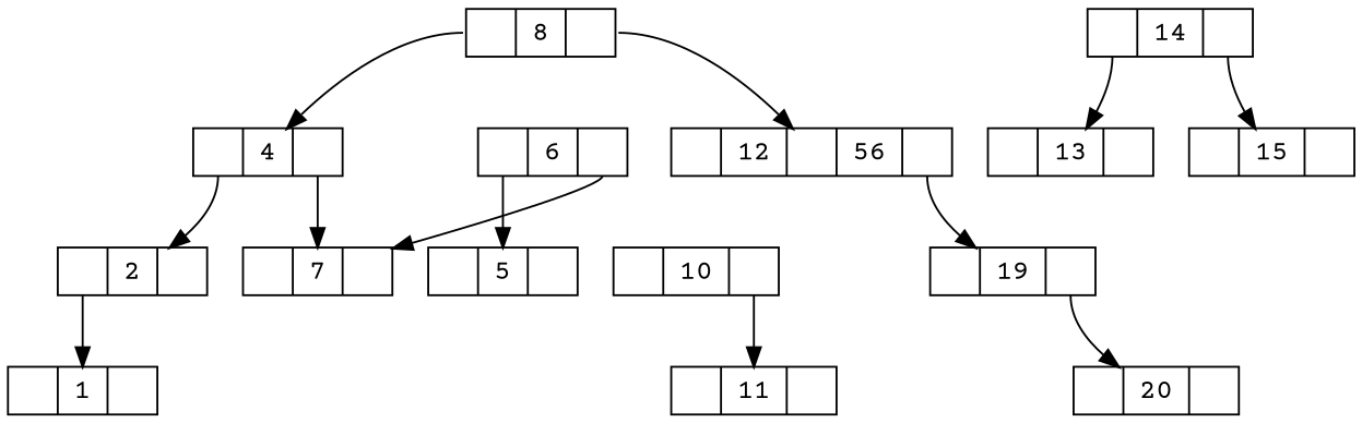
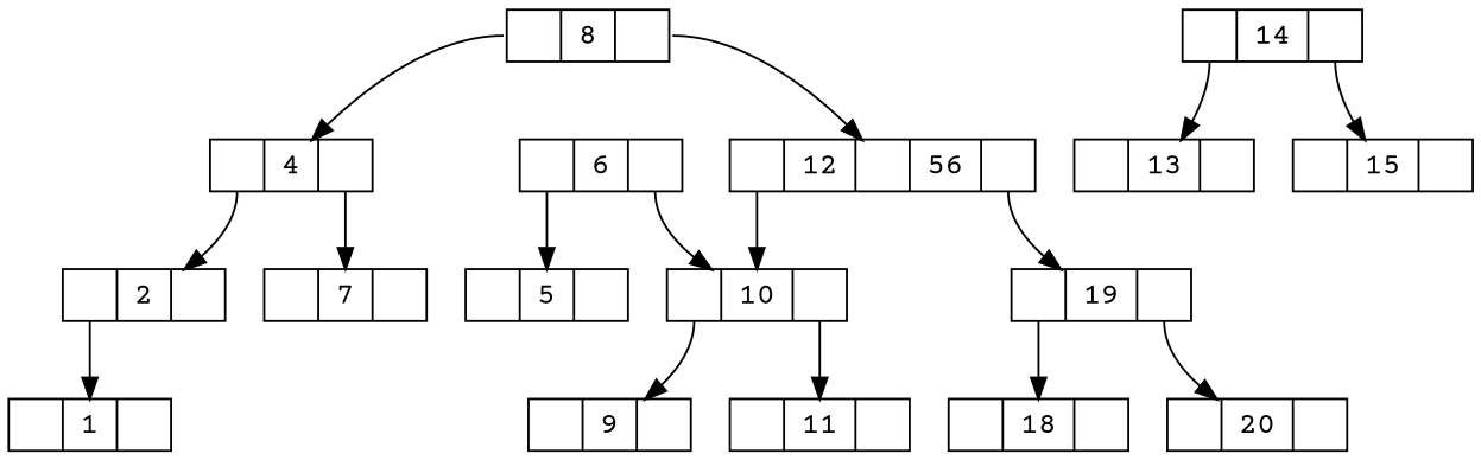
  digraph {
    fontname="Courier Prime"
    node [fontname="Courier Prime" shape=record]
    edge [fontname="Courier Prime" tailport=f0]
    n1 [height=.1 label="<f0> | <f1> 8| <f2>"]
    n2 [height=.1 label="<f0> | <f1> 12| <f2>| <f3> 56| <f4>"]
    n3 [height=.1 label="<f0> | <f1> 4| <f2>"]
    n4 [height=.1 label="<f0> | <f1> 19| <f2>"]
    n5 [height=.1 label="<f0> | <f1> 10| <f2>"]
    n6 [height=.1 label="<f0> | <f1> 2| <f2>"]
    n7 [height=.1 label="<f0> | <f1> 7| <f2>"]
    n8 [height=.1 label="<f0> | <f1> 20| <f2>"]
+   n9 [height=.1 label="<f0> | <f1> 18| <f2>"]
    n10 [height=.1 label="<f0> | <f1> 14| <f2>"]
    n11 [height=.1 label="<f0> | <f1> 15| <f2>"]
    n12 [height=.1 label="<f0> | <f1> 13| <f2>"]
    n13 [height=.1 label="<f0> | <f1> 11| <f2>"]
+   n14 [height=.1 label="<f0> | <f1> 9| <f2>"]
    n15 [height=.1 label="<f0> | <f1> 6| <f2>"]
    n16 [height=.1 label="<f0> | <f1> 5| <f2>"]
    n17 [height=.1 label="<f0> | <f1> 1| <f2>"]
    n1 -> n2 [tailport=f2]
    n1 -> n3
    n2 -> n4 [tailport=f4]
+   n2 -> n5
    n3 -> n6
    n3 -> n7 [tailport=f2]
    n4 -> n8 [tailport=f2]
+   n4 -> n9
    n5 -> n13 [tailport=f2]
+   n5 -> n14
    n6 -> n17
    n10 -> n11 [tailport=f2]
    n10 -> n12
-   n15 -> n7 [tailport=f2]
+   n15 -> n5 [tailport=f2]
    n15 -> n16
  }
